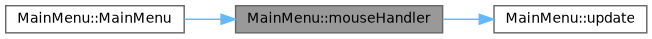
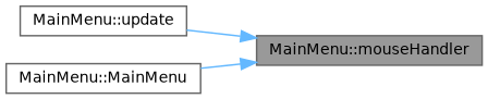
  digraph {
    rankdir=RL
    node [color=grey40 fillcolor=white fontname=Helvetica fontsize=10 shape=box style=filled]
    edge [color=steelblue1 dir=back fontname=Helvetica fontsize=10 labelfontname=Helvetica labelfontsize=10 style=solid]
    n1 [color=gray40 fillcolor=grey60 fontcolor=black height=0.2 label="MainMenu::mouseHandler" width=0.4]
    n2 [height=0.2 label="MainMenu::update" width=0.4]
    n3 [height=0.2 label="MainMenu::MainMenu" width=0.4]
-   n2 -> n1
+   n1 -> n2
    n1 -> n3
  }
